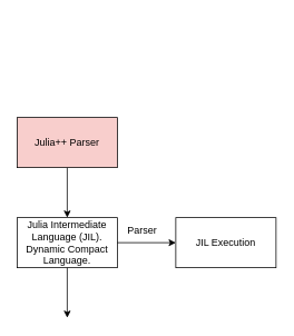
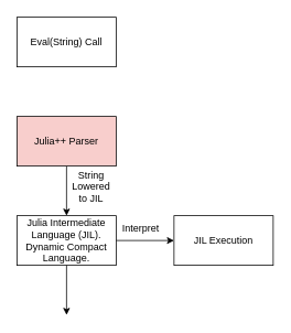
  <mxCell id="0" />
  <mxCell id="1" parent="0" />
+ <mxCell id="2" value="Eval(String) Call" style="rounded=0;whiteSpace=wrap;html=1;" vertex="1" parent="1"><mxGeometry x="20" y="20" width="120" height="60" as="geometry" /></mxCell>
  <mxCell id="3" value="" style="endArrow=classic;html=1;rounded=0;startArrow=none;" edge="1" parent="1" source="6"><mxGeometry width="50" height="50" relative="1" as="geometry"><mxPoint x="80" y="80" as="sourcePoint" /><mxPoint x="80" y="140" as="targetPoint" /></mxGeometry></mxCell>
  <mxCell id="4" value="Julia Intermediate Language (JIL). Dynamic Compact Language." style="rounded=0;whiteSpace=wrap;html=1;" vertex="1" parent="1"><mxGeometry x="20" y="260" width="120" height="60" as="geometry" /></mxCell>
  <mxCell id="5" style="edgeStyle=orthogonalEdgeStyle;rounded=0;orthogonalLoop=1;jettySize=auto;html=1;exitX=0.5;exitY=1;exitDx=0;exitDy=0;entryX=0.5;entryY=0;entryDx=0;entryDy=0;" edge="1" parent="1" source="6" target="4"><mxGeometry relative="1" as="geometry" /></mxCell>
  <mxCell id="6" value="Julia++ Parser" style="rounded=0;whiteSpace=wrap;html=1;fillColor=#f8cecc;" vertex="1" parent="1"><mxGeometry x="20" y="140" width="120" height="60" as="geometry" /></mxCell>
+ <mxCell id="7" value="String Lowered to JIL" style="text;html=1;strokeColor=none;fillColor=none;align=center;verticalAlign=middle;whiteSpace=wrap;rounded=0;" vertex="1" parent="1"><mxGeometry x="80" y="210" width="60" height="30" as="geometry" /></mxCell>
  <mxCell id="8" value="" style="endArrow=classic;html=1;rounded=0;" edge="1" parent="1"><mxGeometry width="50" height="50" relative="1" as="geometry"><mxPoint x="140" y="290" as="sourcePoint" /><mxPoint x="210" y="290" as="targetPoint" /></mxGeometry></mxCell>
  <mxCell id="9" value="JIL Execution" style="rounded=0;whiteSpace=wrap;html=1;" vertex="1" parent="1"><mxGeometry x="210" y="260" width="120" height="60" as="geometry" /></mxCell>
- <mxCell id="10" value="Parser" style="text;html=1;strokeColor=none;fillColor=none;align=center;verticalAlign=middle;whiteSpace=wrap;rounded=0;" vertex="1" parent="1"><mxGeometry x="140" y="260" width="60" height="30" as="geometry" /></mxCell>
+ <mxCell id="10" value="Interpret" style="text;html=1;strokeColor=none;fillColor=none;align=center;verticalAlign=middle;whiteSpace=wrap;rounded=0;" vertex="1" parent="1"><mxGeometry x="140" y="260" width="60" height="30" as="geometry" /></mxCell>
  <mxCell id="11" value="" style="endArrow=classic;html=1;rounded=0;" edge="1" parent="1"><mxGeometry width="50" height="50" relative="1" as="geometry"><mxPoint x="80" y="320" as="sourcePoint" /><mxPoint x="80" y="380" as="targetPoint" /></mxGeometry></mxCell>
